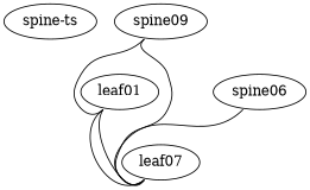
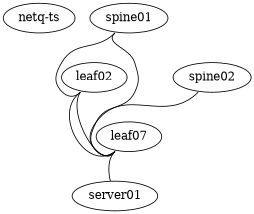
  graph {
    node [config="./helper_scripts/extra_switch_config.sh" function=host]
    edge [headport=swp51 tailport=swp1]
-   "netq-ts" [config="./helper_scripts/extra_server_config.sh" memory=2048 mgmt_ip="192.168.200.250" os="cumulus/ts" label="spine-ts"]
-   spine01 [function=spine label=spine09]
-   leaf01 [function=leaf]
+   "netq-ts" [config="./helper_scripts/extra_server_config.sh" memory=2048 mgmt_ip="192.168.200.250" os="cumulus/ts"]
+   spine01 [function=spine]
+   leaf01 [function=leaf label=leaf02]
    n4 [function=leaf label=leaf07]
-   spine02 [function=spine label=spine06]
+   server01 [config="./helper_scripts/extra_server_config.sh"]
+   spine02 [function=spine]
    spine01 -- leaf01
    spine01 -- n4 [tailport=swp2]
    leaf01 -- n4 [headport=swp10 tailport=swp10]
    leaf01 -- n4 [headport=swp11 tailport=swp11]
+   n4 -- server01 [headport=eth2]
    spine02 -- n4 [headport=swp52 tailport=swp2]
  }
